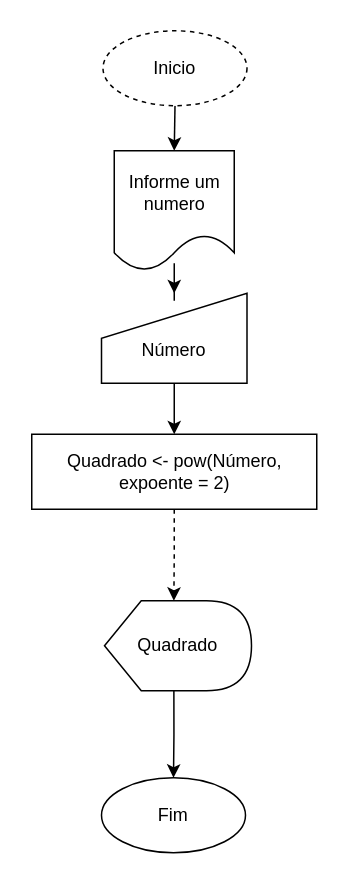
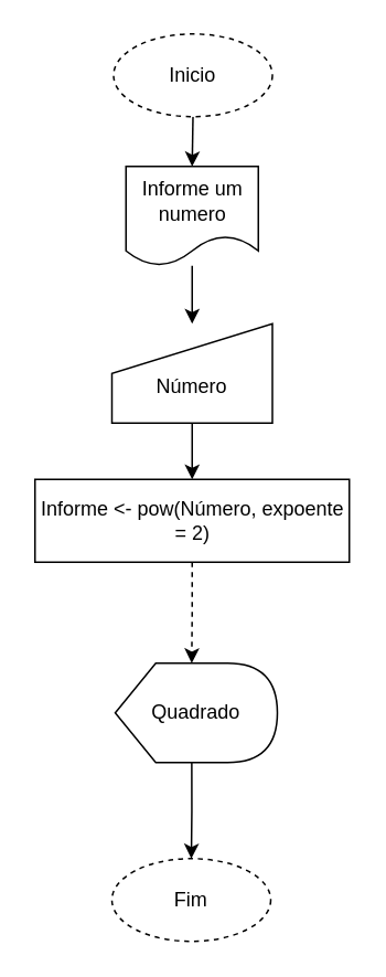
  <mxCell id="0" />
  <mxCell id="1" parent="0" />
  <mxCell id="2" style="edgeStyle=orthogonalEdgeStyle;rounded=0;orthogonalLoop=1;jettySize=auto;html=1;exitX=0.5;exitY=1;exitDx=0;exitDy=0;entryX=0.5;entryY=0;entryDx=0;entryDy=0;" edge="1" parent="1" source="3" target="8"><mxGeometry relative="1" as="geometry" /></mxCell>
  <mxCell id="3" value="Inicio" style="ellipse;whiteSpace=wrap;html=1;dashed=1;" vertex="1" parent="1"><mxGeometry x="68" y="20" width="96" height="50" as="geometry" /></mxCell>
  <mxCell id="4" style="edgeStyle=orthogonalEdgeStyle;rounded=0;orthogonalLoop=1;jettySize=auto;html=1;exitX=0.5;exitY=1;exitDx=0;exitDy=0;entryX=0.5;entryY=0;entryDx=0;entryDy=0;" edge="1" parent="1" source="5" target="6"><mxGeometry relative="1" as="geometry" /></mxCell>
  <mxCell id="5" value="&lt;div&gt;&lt;br&gt;&lt;/div&gt;Número" style="shape=manualInput;whiteSpace=wrap;html=1;" vertex="1" parent="1"><mxGeometry x="67" y="195" width="97" height="60" as="geometry" /></mxCell>
- <mxCell id="6" value="Quadrado &amp;lt;- pow(Número, expoente = 2)" style="rounded=0;whiteSpace=wrap;html=1;" vertex="1" parent="1"><mxGeometry x="20.5" y="289" width="190" height="50" as="geometry" /></mxCell>
+ <mxCell id="6" value="Informe &amp;lt;- pow(Número, expoente = 2)" style="rounded=0;whiteSpace=wrap;html=1;" vertex="1" parent="1"><mxGeometry x="20.5" y="289" width="190" height="50" as="geometry" /></mxCell>
  <mxCell id="7" style="edgeStyle=orthogonalEdgeStyle;rounded=0;orthogonalLoop=1;jettySize=auto;html=1;entryX=0.5;entryY=0;entryDx=0;entryDy=0;" edge="1" parent="1" source="8" target="5"><mxGeometry relative="1" as="geometry" /></mxCell>
- <mxCell id="8" value="Informe um numero" style="shape=document;whiteSpace=wrap;html=1;boundedLbl=1;" vertex="1" parent="1"><mxGeometry x="75.5" y="100" width="80" height="80" as="geometry" /></mxCell>
+ <mxCell id="8" value="Informe um numero" style="shape=document;whiteSpace=wrap;html=1;boundedLbl=1;" vertex="1" parent="1"><mxGeometry x="75.5" y="100" width="80" height="60" as="geometry" /></mxCell>
  <mxCell id="9" style="edgeStyle=orthogonalEdgeStyle;rounded=0;orthogonalLoop=1;jettySize=auto;html=1;exitX=0;exitY=0;exitDx=46.25;exitDy=60;exitPerimeter=0;entryX=0.5;entryY=0;entryDx=0;entryDy=0;" edge="1" parent="1" source="10" target="12"><mxGeometry relative="1" as="geometry" /></mxCell>
  <mxCell id="10" value="Quadrado" style="shape=display;whiteSpace=wrap;html=1;" vertex="1" parent="1"><mxGeometry x="69" y="400" width="98" height="60" as="geometry" /></mxCell>
  <mxCell id="11" style="edgeStyle=orthogonalEdgeStyle;rounded=0;orthogonalLoop=1;jettySize=auto;html=1;exitX=0.5;exitY=1;exitDx=0;exitDy=0;entryX=0;entryY=0;entryDx=46.25;entryDy=0;entryPerimeter=0;dashed=1;" edge="1" parent="1" source="6" target="10"><mxGeometry relative="1" as="geometry" /></mxCell>
- <mxCell id="12" value="Fim" style="ellipse;whiteSpace=wrap;html=1;" vertex="1" parent="1"><mxGeometry x="67" y="518" width="96" height="50" as="geometry" /></mxCell>
+ <mxCell id="12" value="Fim" style="ellipse;whiteSpace=wrap;html=1;dashed=1;" vertex="1" parent="1"><mxGeometry x="67" y="518" width="96" height="50" as="geometry" /></mxCell>
